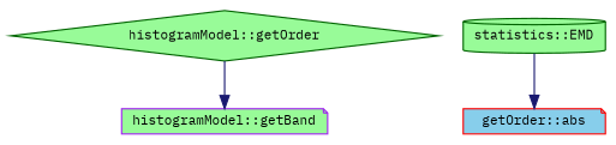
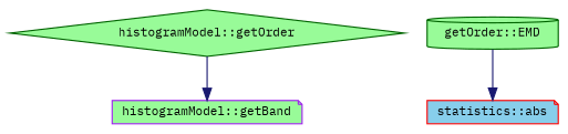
  digraph {
    fontname="IBM Plex Mono"
    rankdir=TB
    node [color=darkgreen fillcolor=palegreen fontname="IBM Plex Mono" fontsize=10 shape=note style=filled]
    edge [arrowhead=normal color=midnightblue fontname="IBM Plex Mono" fontsize=10 labelfontname=Helvetica labelfontsize=10 style=solid]
    n1 [fontcolor=black height=0.2 label="histogramModel::getOrder" shape=diamond width=0.4]
    n2 [color=purple height=0.2 label="histogramModel::getBand" width=0.4]
-   n3 [height=0.2 label="statistics::EMD" shape=cylinder width=0.4]
-   n4 [color=red fillcolor=skyblue height=0.2 label="getOrder::abs" width=0.4]
+   n3 [height=0.2 label="getOrder::EMD" shape=cylinder width=0.4]
+   n4 [color=red fillcolor=skyblue height=0.2 label="statistics::abs" width=0.4]
    n1 -> n2
    n3 -> n4
  }
